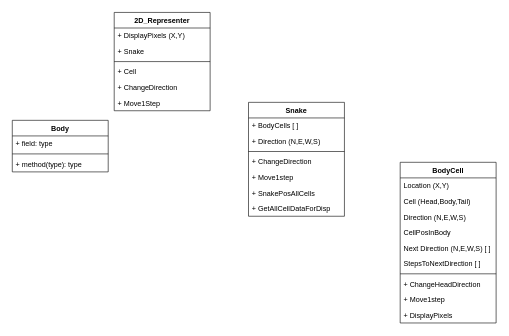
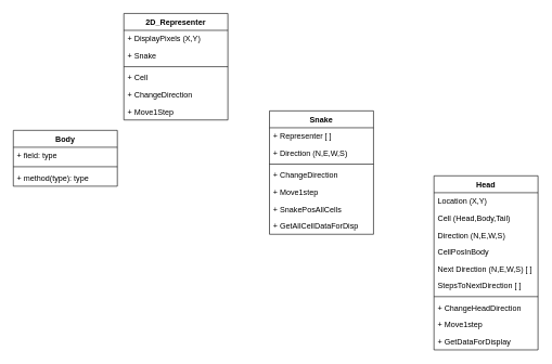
  <mxCell id="0" />
  <mxCell id="1" parent="0" />
  <mxCell id="2" value="2D_Representer" style="swimlane;fontStyle=1;align=center;verticalAlign=top;childLayout=stackLayout;horizontal=1;startSize=26;horizontalStack=0;resizeParent=1;resizeParentMax=0;resizeLast=0;collapsible=1;marginBottom=0;" vertex="1" parent="1"><mxGeometry x="190" y="20" width="160" height="164" as="geometry" /></mxCell>
  <mxCell id="3" value="+ DisplayPixels (X,Y)" style="text;strokeColor=none;fillColor=none;align=left;verticalAlign=top;spacingLeft=4;spacingRight=4;overflow=hidden;rotatable=0;points=[[0,0.5],[1,0.5]];portConstraint=eastwest;" vertex="1" parent="2"><mxGeometry y="26" width="160" height="26" as="geometry" /></mxCell>
  <mxCell id="4" value="+ Snake" style="text;strokeColor=none;fillColor=none;align=left;verticalAlign=top;spacingLeft=4;spacingRight=4;overflow=hidden;rotatable=0;points=[[0,0.5],[1,0.5]];portConstraint=eastwest;" vertex="1" parent="2"><mxGeometry y="52" width="160" height="26" as="geometry" /></mxCell>
  <mxCell id="5" value="" style="line;strokeWidth=1;fillColor=none;align=left;verticalAlign=middle;spacingTop=-1;spacingLeft=3;spacingRight=3;rotatable=0;labelPosition=right;points=[];portConstraint=eastwest;" vertex="1" parent="2"><mxGeometry y="78" width="160" height="8" as="geometry" /></mxCell>
  <mxCell id="6" value="+ Cell" style="text;strokeColor=none;fillColor=none;align=left;verticalAlign=top;spacingLeft=4;spacingRight=4;overflow=hidden;rotatable=0;points=[[0,0.5],[1,0.5]];portConstraint=eastwest;" vertex="1" parent="2"><mxGeometry y="86" width="160" height="26" as="geometry" /></mxCell>
  <mxCell id="7" value="+ ChangeDirection" style="text;strokeColor=none;fillColor=none;align=left;verticalAlign=top;spacingLeft=4;spacingRight=4;overflow=hidden;rotatable=0;points=[[0,0.5],[1,0.5]];portConstraint=eastwest;" vertex="1" parent="2"><mxGeometry y="112" width="160" height="26" as="geometry" /></mxCell>
  <mxCell id="8" value="+ Move1Step" style="text;strokeColor=none;fillColor=none;align=left;verticalAlign=top;spacingLeft=4;spacingRight=4;overflow=hidden;rotatable=0;points=[[0,0.5],[1,0.5]];portConstraint=eastwest;" vertex="1" parent="2"><mxGeometry y="138" width="160" height="26" as="geometry" /></mxCell>
  <mxCell id="9" value="Snake" style="swimlane;fontStyle=1;align=center;verticalAlign=top;childLayout=stackLayout;horizontal=1;startSize=26;horizontalStack=0;resizeParent=1;resizeParentMax=0;resizeLast=0;collapsible=1;marginBottom=0;" vertex="1" parent="1"><mxGeometry x="414" y="170" width="160" height="190" as="geometry" /></mxCell>
- <mxCell id="10" value="+ BodyCells [ ]" style="text;strokeColor=none;fillColor=none;align=left;verticalAlign=top;spacingLeft=4;spacingRight=4;overflow=hidden;rotatable=0;points=[[0,0.5],[1,0.5]];portConstraint=eastwest;" vertex="1" parent="9"><mxGeometry y="26" width="160" height="26" as="geometry" /></mxCell>
+ <mxCell id="10" value="+ Representer [ ]" style="text;strokeColor=none;fillColor=none;align=left;verticalAlign=top;spacingLeft=4;spacingRight=4;overflow=hidden;rotatable=0;points=[[0,0.5],[1,0.5]];portConstraint=eastwest;" vertex="1" parent="9"><mxGeometry y="26" width="160" height="26" as="geometry" /></mxCell>
  <mxCell id="11" value="+ Direction (N,E,W,S)" style="text;strokeColor=none;fillColor=none;align=left;verticalAlign=top;spacingLeft=4;spacingRight=4;overflow=hidden;rotatable=0;points=[[0,0.5],[1,0.5]];portConstraint=eastwest;" vertex="1" parent="9"><mxGeometry y="52" width="160" height="26" as="geometry" /></mxCell>
  <mxCell id="12" value="" style="line;strokeWidth=1;fillColor=none;align=left;verticalAlign=middle;spacingTop=-1;spacingLeft=3;spacingRight=3;rotatable=0;labelPosition=right;points=[];portConstraint=eastwest;" vertex="1" parent="9"><mxGeometry y="78" width="160" height="8" as="geometry" /></mxCell>
  <mxCell id="13" value="+ ChangeDirection" style="text;strokeColor=none;fillColor=none;align=left;verticalAlign=top;spacingLeft=4;spacingRight=4;overflow=hidden;rotatable=0;points=[[0,0.5],[1,0.5]];portConstraint=eastwest;" vertex="1" parent="9"><mxGeometry y="86" width="160" height="26" as="geometry" /></mxCell>
  <mxCell id="14" value="+ Move1step" style="text;strokeColor=none;fillColor=none;align=left;verticalAlign=top;spacingLeft=4;spacingRight=4;overflow=hidden;rotatable=0;points=[[0,0.5],[1,0.5]];portConstraint=eastwest;" vertex="1" parent="9"><mxGeometry y="112" width="160" height="26" as="geometry" /></mxCell>
  <mxCell id="15" value="+ SnakePosAllCells" style="text;strokeColor=none;fillColor=none;align=left;verticalAlign=top;spacingLeft=4;spacingRight=4;overflow=hidden;rotatable=0;points=[[0,0.5],[1,0.5]];portConstraint=eastwest;" vertex="1" parent="9"><mxGeometry y="138" width="160" height="26" as="geometry" /></mxCell>
  <mxCell id="16" value="+ GetAllCellDataForDisp" style="text;strokeColor=none;fillColor=none;align=left;verticalAlign=top;spacingLeft=4;spacingRight=4;overflow=hidden;rotatable=0;points=[[0,0.5],[1,0.5]];portConstraint=eastwest;" vertex="1" parent="9"><mxGeometry y="164" width="160" height="26" as="geometry" /></mxCell>
- <mxCell id="17" value="BodyCell" style="swimlane;fontStyle=1;align=center;verticalAlign=top;childLayout=stackLayout;horizontal=1;startSize=26;horizontalStack=0;resizeParent=1;resizeLast=0;collapsible=1;marginBottom=0;rounded=0;shadow=0;strokeWidth=1;" vertex="1" parent="1"><mxGeometry x="667" y="270" width="160" height="268" as="geometry"><mxRectangle x="550" y="140" width="160" height="26" as="alternateBounds" /></mxGeometry></mxCell>
+ <mxCell id="17" value="Head" style="swimlane;fontStyle=1;align=center;verticalAlign=top;childLayout=stackLayout;horizontal=1;startSize=26;horizontalStack=0;resizeParent=1;resizeLast=0;collapsible=1;marginBottom=0;rounded=0;shadow=0;strokeWidth=1;" vertex="1" parent="1"><mxGeometry x="667" y="270" width="160" height="268" as="geometry"><mxRectangle x="550" y="140" width="160" height="26" as="alternateBounds" /></mxGeometry></mxCell>
  <mxCell id="18" value="Location (X,Y)" style="text;align=left;verticalAlign=top;spacingLeft=4;spacingRight=4;overflow=hidden;rotatable=0;points=[[0,0.5],[1,0.5]];portConstraint=eastwest;" vertex="1" parent="17"><mxGeometry y="26" width="160" height="26" as="geometry" /></mxCell>
  <mxCell id="19" value="Cell (Head,Body,Tail)" style="text;align=left;verticalAlign=top;spacingLeft=4;spacingRight=4;overflow=hidden;rotatable=0;points=[[0,0.5],[1,0.5]];portConstraint=eastwest;rounded=0;shadow=0;html=0;" vertex="1" parent="17"><mxGeometry y="52" width="160" height="26" as="geometry" /></mxCell>
  <mxCell id="20" value="Direction (N,E,W,S)" style="text;align=left;verticalAlign=top;spacingLeft=4;spacingRight=4;overflow=hidden;rotatable=0;points=[[0,0.5],[1,0.5]];portConstraint=eastwest;rounded=0;shadow=0;html=0;" vertex="1" parent="17"><mxGeometry y="78" width="160" height="26" as="geometry" /></mxCell>
  <mxCell id="21" value="CellPosInBody" style="text;align=left;verticalAlign=top;spacingLeft=4;spacingRight=4;overflow=hidden;rotatable=0;points=[[0,0.5],[1,0.5]];portConstraint=eastwest;rounded=0;shadow=0;html=0;" vertex="1" parent="17"><mxGeometry y="104" width="160" height="26" as="geometry" /></mxCell>
  <mxCell id="22" value="Next Direction (N,E,W,S) [ ]" style="text;align=left;verticalAlign=top;spacingLeft=4;spacingRight=4;overflow=hidden;rotatable=0;points=[[0,0.5],[1,0.5]];portConstraint=eastwest;rounded=0;shadow=0;html=0;" vertex="1" parent="17"><mxGeometry y="130" width="160" height="26" as="geometry" /></mxCell>
  <mxCell id="23" value="StepsToNextDirection [ ]" style="text;align=left;verticalAlign=top;spacingLeft=4;spacingRight=4;overflow=hidden;rotatable=0;points=[[0,0.5],[1,0.5]];portConstraint=eastwest;" vertex="1" parent="17"><mxGeometry y="156" width="160" height="26" as="geometry" /></mxCell>
  <mxCell id="24" value="" style="line;html=1;strokeWidth=1;align=left;verticalAlign=middle;spacingTop=-1;spacingLeft=3;spacingRight=3;rotatable=0;labelPosition=right;points=[];portConstraint=eastwest;" vertex="1" parent="17"><mxGeometry y="182" width="160" height="8" as="geometry" /></mxCell>
  <mxCell id="25" value="+ ChangeHeadDirection" style="text;align=left;verticalAlign=top;spacingLeft=4;spacingRight=4;overflow=hidden;rotatable=0;points=[[0,0.5],[1,0.5]];portConstraint=eastwest;" vertex="1" parent="17"><mxGeometry y="190" width="160" height="26" as="geometry" /></mxCell>
  <mxCell id="26" value="+ Move1step" style="text;align=left;verticalAlign=top;spacingLeft=4;spacingRight=4;overflow=hidden;rotatable=0;points=[[0,0.5],[1,0.5]];portConstraint=eastwest;" vertex="1" parent="17"><mxGeometry y="216" width="160" height="26" as="geometry" /></mxCell>
- <mxCell id="27" value="+ DisplayPixels" style="text;align=left;verticalAlign=top;spacingLeft=4;spacingRight=4;overflow=hidden;rotatable=0;points=[[0,0.5],[1,0.5]];portConstraint=eastwest;" vertex="1" parent="17"><mxGeometry y="242" width="160" height="26" as="geometry" /></mxCell>
+ <mxCell id="27" value="+ GetDataForDisplay" style="text;align=left;verticalAlign=top;spacingLeft=4;spacingRight=4;overflow=hidden;rotatable=0;points=[[0,0.5],[1,0.5]];portConstraint=eastwest;" vertex="1" parent="17"><mxGeometry y="242" width="160" height="26" as="geometry" /></mxCell>
  <mxCell id="28" value="Body" style="swimlane;fontStyle=1;align=center;verticalAlign=top;childLayout=stackLayout;horizontal=1;startSize=26;horizontalStack=0;resizeParent=1;resizeParentMax=0;resizeLast=0;collapsible=1;marginBottom=0;" vertex="1" parent="1"><mxGeometry x="20" y="200" width="160" height="86" as="geometry" /></mxCell>
  <mxCell id="29" value="+ field: type" style="text;strokeColor=none;fillColor=none;align=left;verticalAlign=top;spacingLeft=4;spacingRight=4;overflow=hidden;rotatable=0;points=[[0,0.5],[1,0.5]];portConstraint=eastwest;" vertex="1" parent="28"><mxGeometry y="26" width="160" height="26" as="geometry" /></mxCell>
  <mxCell id="30" value="" style="line;strokeWidth=1;fillColor=none;align=left;verticalAlign=middle;spacingTop=-1;spacingLeft=3;spacingRight=3;rotatable=0;labelPosition=right;points=[];portConstraint=eastwest;" vertex="1" parent="28"><mxGeometry y="52" width="160" height="8" as="geometry" /></mxCell>
  <mxCell id="31" value="+ method(type): type" style="text;strokeColor=none;fillColor=none;align=left;verticalAlign=top;spacingLeft=4;spacingRight=4;overflow=hidden;rotatable=0;points=[[0,0.5],[1,0.5]];portConstraint=eastwest;" vertex="1" parent="28"><mxGeometry y="60" width="160" height="26" as="geometry" /></mxCell>
